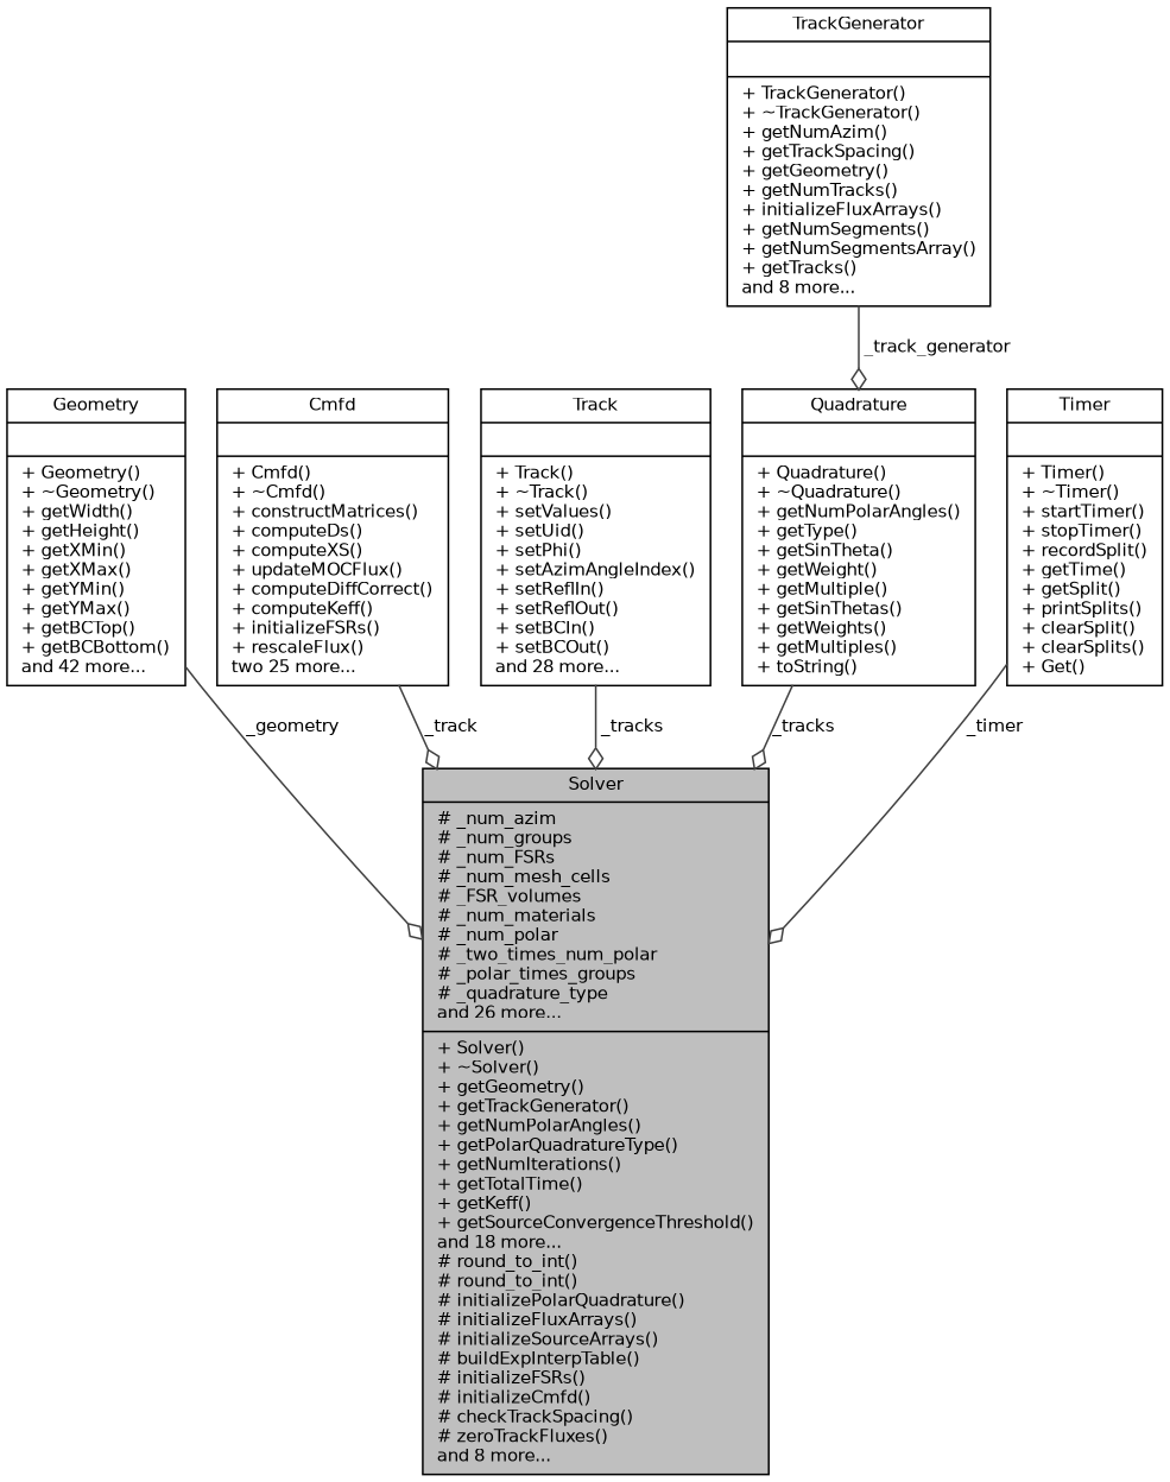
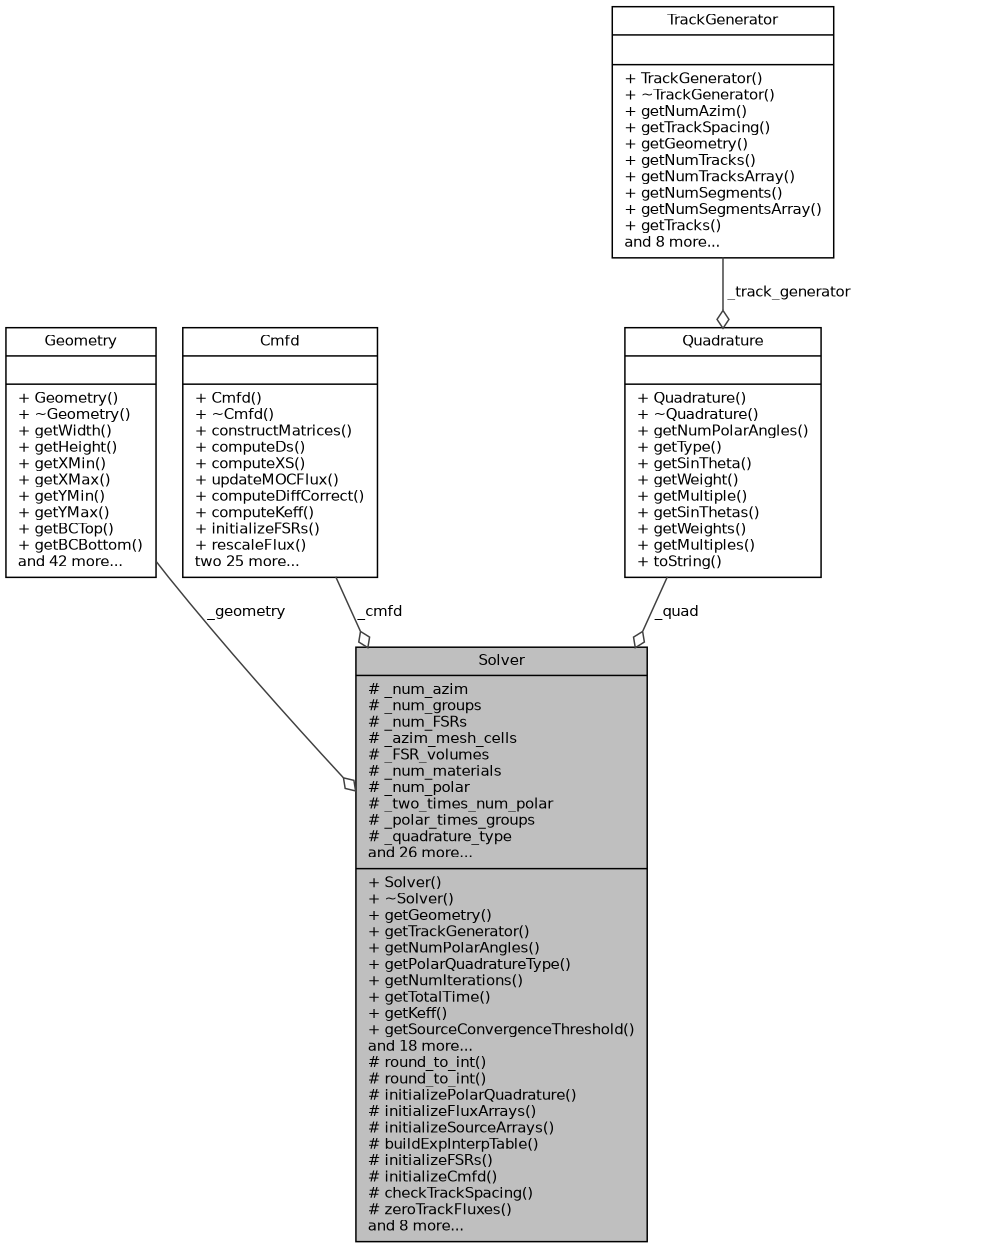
  digraph {
    node [color=black fillcolor=white fontname=Helvetica fontsize=10 shape=record style=filled]
    edge [arrowhead=odiamond color=grey25 fontname=Helvetica fontsize=10 labelfontname=Helvetica labelfontsize=10 style=solid]
-   n1 [fillcolor=grey75 fontcolor=black height=0.2 label="{Solver\n|# _num_azim\l# _num_groups\l# _num_FSRs\l# _num_mesh_cells\l# _FSR_volumes\l# _num_materials\l# _num_polar\l# _two_times_num_polar\l# _polar_times_groups\l# _quadrature_type\land 26 more...\l|+ Solver()\l+ ~Solver()\l+ getGeometry()\l+ getTrackGenerator()\l+ getNumPolarAngles()\l+ getPolarQuadratureType()\l+ getNumIterations()\l+ getTotalTime()\l+ getKeff()\l+ getSourceConvergenceThreshold()\land 18 more...\l# round_to_int()\l# round_to_int()\l# initializePolarQuadrature()\l# initializeFluxArrays()\l# initializeSourceArrays()\l# buildExpInterpTable()\l# initializeFSRs()\l# initializeCmfd()\l# checkTrackSpacing()\l# zeroTrackFluxes()\land 8 more...\l}" width=0.4]
+   n1 [fillcolor=grey75 fontcolor=black height=0.2 label="{Solver\n|# _num_azim\l# _num_groups\l# _num_FSRs\l# _azim_mesh_cells\l# _FSR_volumes\l# _num_materials\l# _num_polar\l# _two_times_num_polar\l# _polar_times_groups\l# _quadrature_type\land 26 more...\l|+ Solver()\l+ ~Solver()\l+ getGeometry()\l+ getTrackGenerator()\l+ getNumPolarAngles()\l+ getPolarQuadratureType()\l+ getNumIterations()\l+ getTotalTime()\l+ getKeff()\l+ getSourceConvergenceThreshold()\land 18 more...\l# round_to_int()\l# round_to_int()\l# initializePolarQuadrature()\l# initializeFluxArrays()\l# initializeSourceArrays()\l# buildExpInterpTable()\l# initializeFSRs()\l# initializeCmfd()\l# checkTrackSpacing()\l# zeroTrackFluxes()\land 8 more...\l}" width=0.4]
    n2 [height=0.2 label="{Geometry\n||+ Geometry()\l+ ~Geometry()\l+ getWidth()\l+ getHeight()\l+ getXMin()\l+ getXMax()\l+ getYMin()\l+ getYMax()\l+ getBCTop()\l+ getBCBottom()\land 42 more...\l}" width=0.4]
    n3 [height=0.2 label="{Cmfd\n||+ Cmfd()\l+ ~Cmfd()\l+ constructMatrices()\l+ computeDs()\l+ computeXS()\l+ updateMOCFlux()\l+ computeDiffCorrect()\l+ computeKeff()\l+ initializeFSRs()\l+ rescaleFlux()\ltwo 25 more...\l}" width=0.4]
-   n4 [height=0.2 label="{Track\n||+ Track()\l+ ~Track()\l+ setValues()\l+ setUid()\l+ setPhi()\l+ setAzimAngleIndex()\l+ setReflIn()\l+ setReflOut()\l+ setBCIn()\l+ setBCOut()\land 28 more...\l}" width=0.4]
    n5 [height=0.2 label="{Quadrature\n||+ Quadrature()\l+ ~Quadrature()\l+ getNumPolarAngles()\l+ getType()\l+ getSinTheta()\l+ getWeight()\l+ getMultiple()\l+ getSinThetas()\l+ getWeights()\l+ getMultiples()\l+ toString()\l}" width=0.4]
-   n6 [height=0.2 label="{TrackGenerator\n||+ TrackGenerator()\l+ ~TrackGenerator()\l+ getNumAzim()\l+ getTrackSpacing()\l+ getGeometry()\l+ getNumTracks()\l+ initializeFluxArrays()\l+ getNumSegments()\l+ getNumSegmentsArray()\l+ getTracks()\land 8 more...\l}" width=0.4]
-   n7 [height=0.2 label="{Timer\n||+ Timer()\l+ ~Timer()\l+ startTimer()\l+ stopTimer()\l+ recordSplit()\l+ getTime()\l+ getSplit()\l+ printSplits()\l+ clearSplit()\l+ clearSplits()\l+ Get()\l}" width=0.4]
+   n6 [height=0.2 label="{TrackGenerator\n||+ TrackGenerator()\l+ ~TrackGenerator()\l+ getNumAzim()\l+ getTrackSpacing()\l+ getGeometry()\l+ getNumTracks()\l+ getNumTracksArray()\l+ getNumSegments()\l+ getNumSegmentsArray()\l+ getTracks()\land 8 more...\l}" width=0.4]
    n2 -> n1 [label=" _geometry"]
-   n3 -> n1 [label=" _track"]
-   n4 -> n1 [label=" _tracks"]
-   n5 -> n1 [label=" _tracks"]
+   n3 -> n1 [label=" _cmfd"]
+   n5 -> n1 [label=" _quad"]
    n6 -> n5 [label=" _track_generator"]
-   n7 -> n1 [label=" _timer"]
  }
